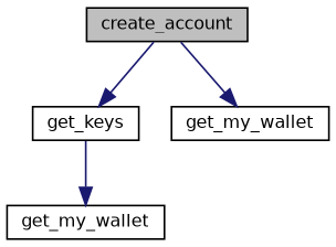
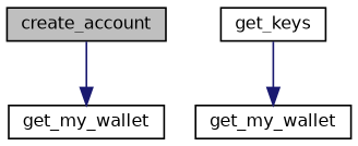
  digraph {
    rankdir=TB
    node [color=black fillcolor=white fontname=Helvetica fontsize=10 shape=record style=filled]
    edge [color=midnightblue fontname=Helvetica fontsize=10 labelfontname=Helvetica labelfontsize=10 style=solid]
    n1 [fillcolor=grey75 fontcolor=black height=0.2 label=create_account width=0.4]
    n2 [height=0.2 label=get_keys width=0.4]
    n3 [height=0.2 label=get_my_wallet width=0.4]
    n4 [height=0.2 label=get_my_wallet width=0.4]
-   n1 -> n2
    n1 -> n3
    n2 -> n4
  }
